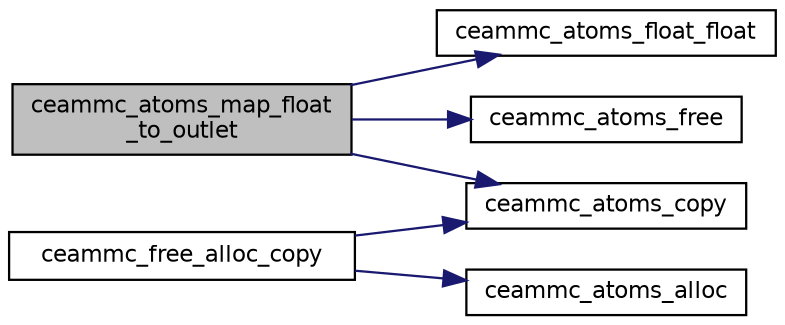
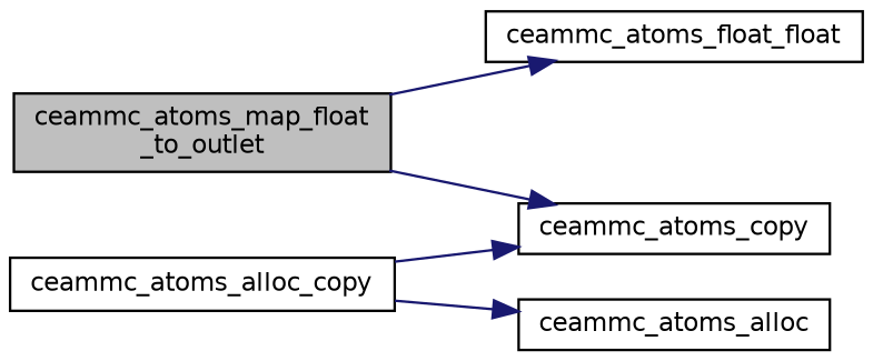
  digraph {
    rankdir=LR
    node [color=black fillcolor=white fontname=Helvetica fontsize=10 shape=record style=filled]
    edge [color=midnightblue fontname=Helvetica fontsize=10 labelfontname=Helvetica labelfontsize=10 style=solid]
    n1 [fillcolor=grey75 fontcolor=black height=0.2 label="ceammc_atoms_map_float\l_to_outlet" width=0.4]
    n2 [height=0.2 label=ceammc_atoms_float_float width=0.4]
-   n3 [height=0.2 label=ceammc_atoms_free width=0.4]
    n4 [height=0.2 label=ceammc_atoms_copy width=0.4]
-   n5 [height=0.2 label=ceammc_free_alloc_copy width=0.4]
+   n5 [height=0.2 label=ceammc_atoms_alloc_copy width=0.4]
    n6 [height=0.2 label=ceammc_atoms_alloc width=0.4]
    n1 -> n2
-   n1 -> n3
    n1 -> n4
    n5 -> n4
    n5 -> n6
  }
